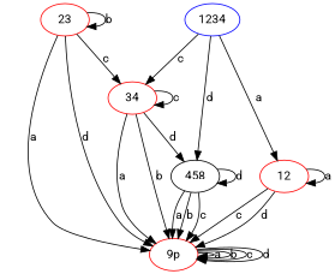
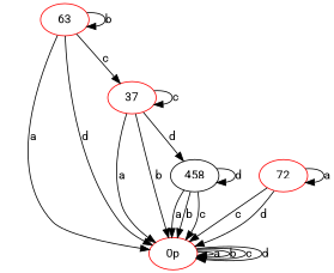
  digraph {
    fontname=Roboto
    rankdir=TB
    node [color=red fontname=Roboto]
    edge [fontname=Roboto]
-   "0p" [label="9p"]
+   "0p"
    n2 [label=458 color=""]
-   34
-   23
-   1234 [color=blue]
-   12
+   34 [label=37]
+   23 [label=63]
+   12 [label=72]
    "0p" -> "0p" [label=a]
    "0p" -> "0p" [label=b]
    "0p" -> "0p" [label=c]
    "0p" -> "0p" [label=d]
    n2 -> "0p" [label=a]
    n2 -> "0p" [label=b]
    n2 -> "0p" [label=c]
    n2 -> n2 [label=d]
    34 -> "0p" [label=a]
    34 -> "0p" [label=b]
    34 -> n2 [label=d]
    34 -> 34 [label=c]
    23 -> "0p" [label=a]
    23 -> "0p" [label=d]
    23 -> 34 [label=c]
    23 -> 23 [label=b]
-   1234 -> n2 [label=d]
-   1234 -> 34 [label=c]
-   1234 -> 12 [label=a]
    12 -> "0p" [label=c]
    12 -> "0p" [label=d]
    12 -> 12 [label=a]
  }
